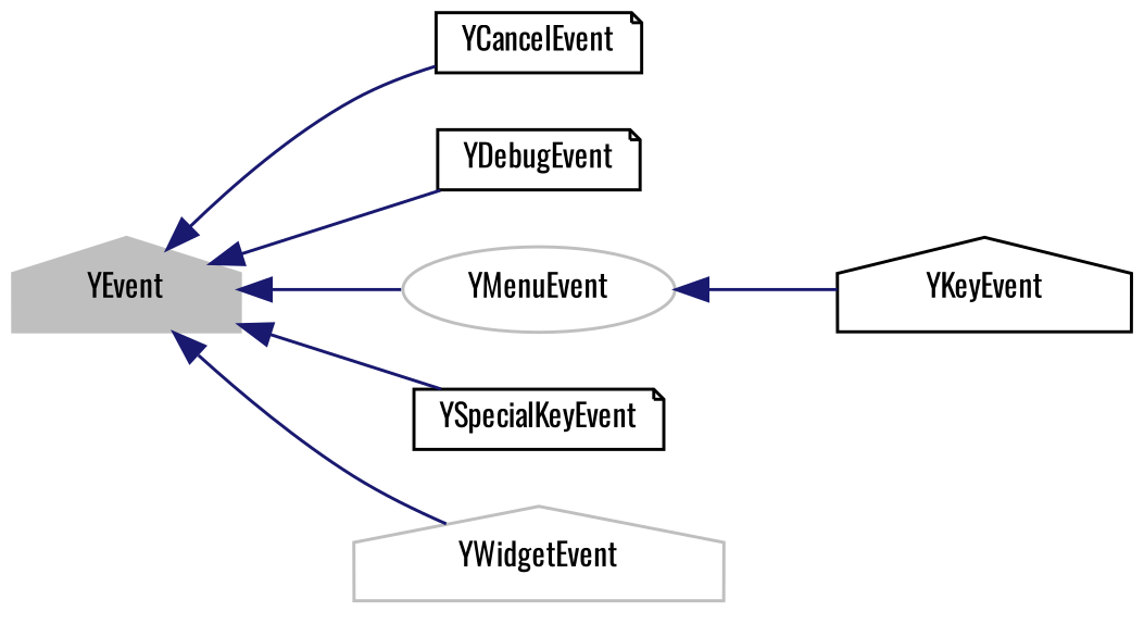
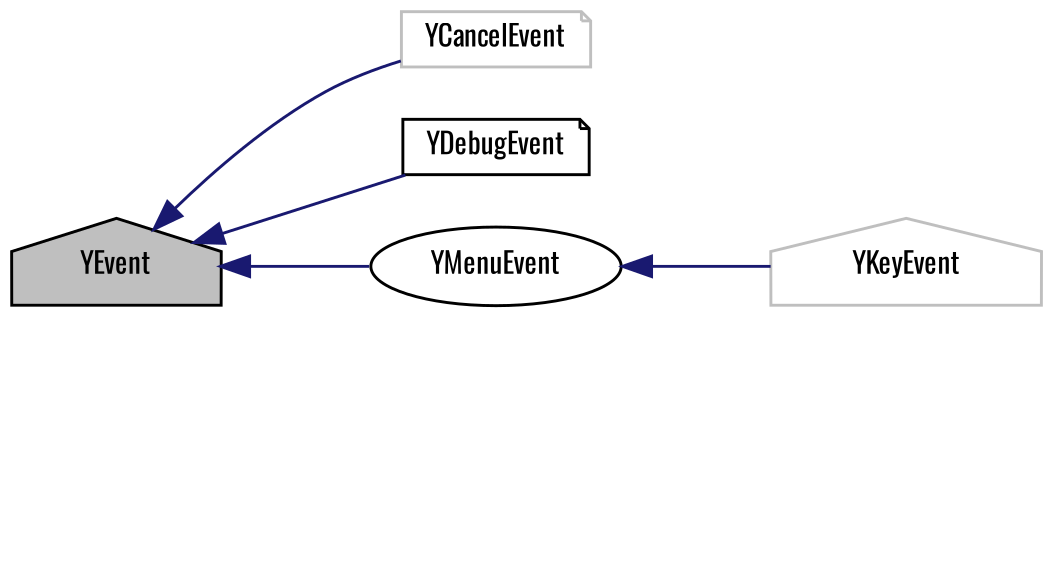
  digraph {
    fontname=Oswald
    rankdir=LR
    node [color=black fillcolor=white fontname=Oswald fontsize=10 shape=house style=filled]
    edge [color=midnightblue dir=back fontname=Oswald fontsize=10 labelfontname=Helvetica labelfontsize=10 style=solid]
-   n1 [color=grey75 fillcolor=grey75 fontcolor=black height=0.2 label=YEvent width=0.4]
-   n2 [height=0.2 label=YCancelEvent shape=note width=0.4]
+   n1 [fillcolor=grey75 fontcolor=black height=0.2 label=YEvent width=0.4]
+   n2 [color=grey75 height=0.2 label=YCancelEvent shape=note width=0.4]
    n3 [height=0.2 label=YDebugEvent shape=note width=0.4]
-   n4 [color=grey75 height=0.2 label=YMenuEvent shape=ellipse width=0.4]
-   n5 [height=0.2 label=YSpecialKeyEvent shape=note width=0.4]
-   n6 [color=grey75 height=0.2 label=YWidgetEvent width=0.4]
-   n7 [height=0.2 label=YKeyEvent width=0.4]
+   n4 [height=0.2 label=YMenuEvent shape=ellipse width=0.4]
+   n7 [color=grey75 height=0.2 label=YKeyEvent width=0.4]
    n1 -> n2
    n1 -> n3
    n1 -> n4
-   n1 -> n5
-   n1 -> n6
    n4 -> n7
  }
